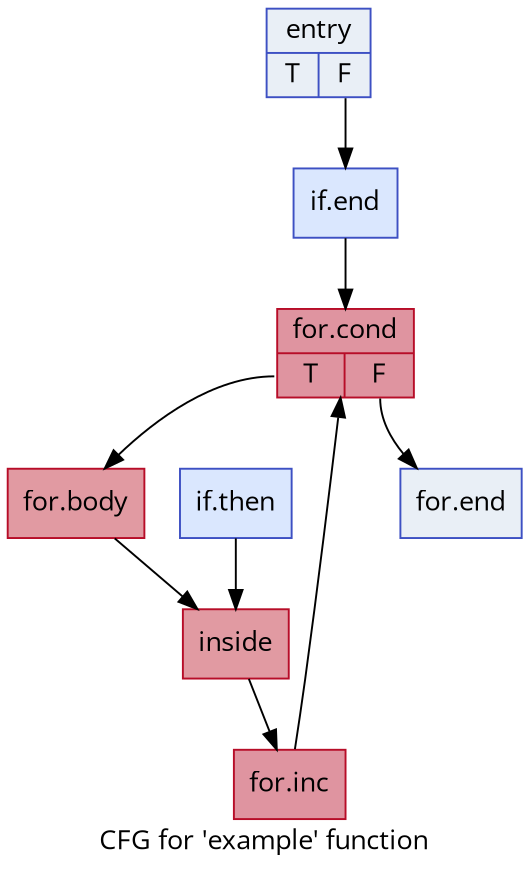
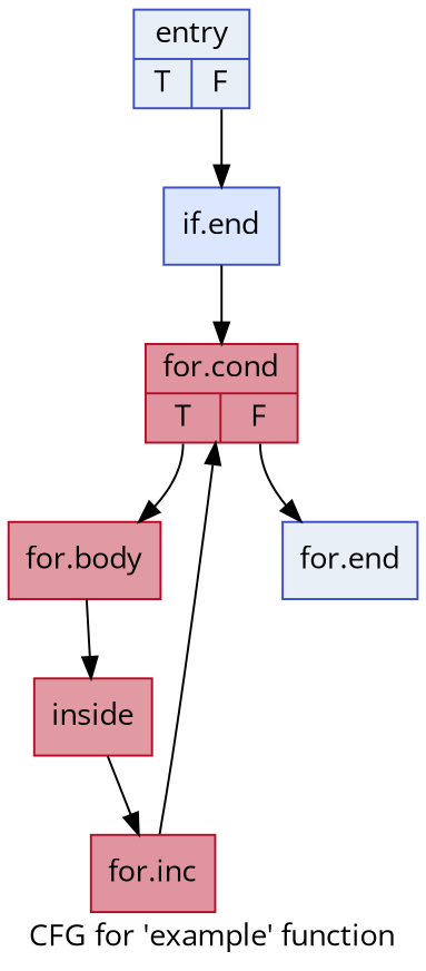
  digraph {
    fontname="Open Sans"
    label="CFG for 'example' function"
    node [color="#3d50c3ff" fillcolor="#cedaeb70" fontname="Open Sans" shape=record style=filled]
    edge [fontname="Open Sans"]
    n1 [label="{entry|{<s0>T|<s1>F}}"]
    n2 [fillcolor="#abc8fd70" label="{if.end}"]
-   n3 [fillcolor="#abc8fd70" label="{if.then}"]
    n4 [color="#b70d28ff" fillcolor="#bb1b2c70" label="{inside}"]
    n5 [color="#b70d28ff" fillcolor="#b70d2870" label="{for.cond|{<s0>T|<s1>F}}"]
    n6 [color="#b70d28ff" fillcolor="#b70d2870" label="{for.inc}"]
    n7 [color="#b70d28ff" fillcolor="#bb1b2c70" label="{for.body}"]
    n8 [label="{for.end}"]
    n1 -> n2 [tailport=s1]
    n2 -> n5
-   n3 -> n4
    n4 -> n6
    n5 -> n7 [tailport=s0]
    n5 -> n8 [tailport=s1]
    n6 -> n5
    n7 -> n4
  }
